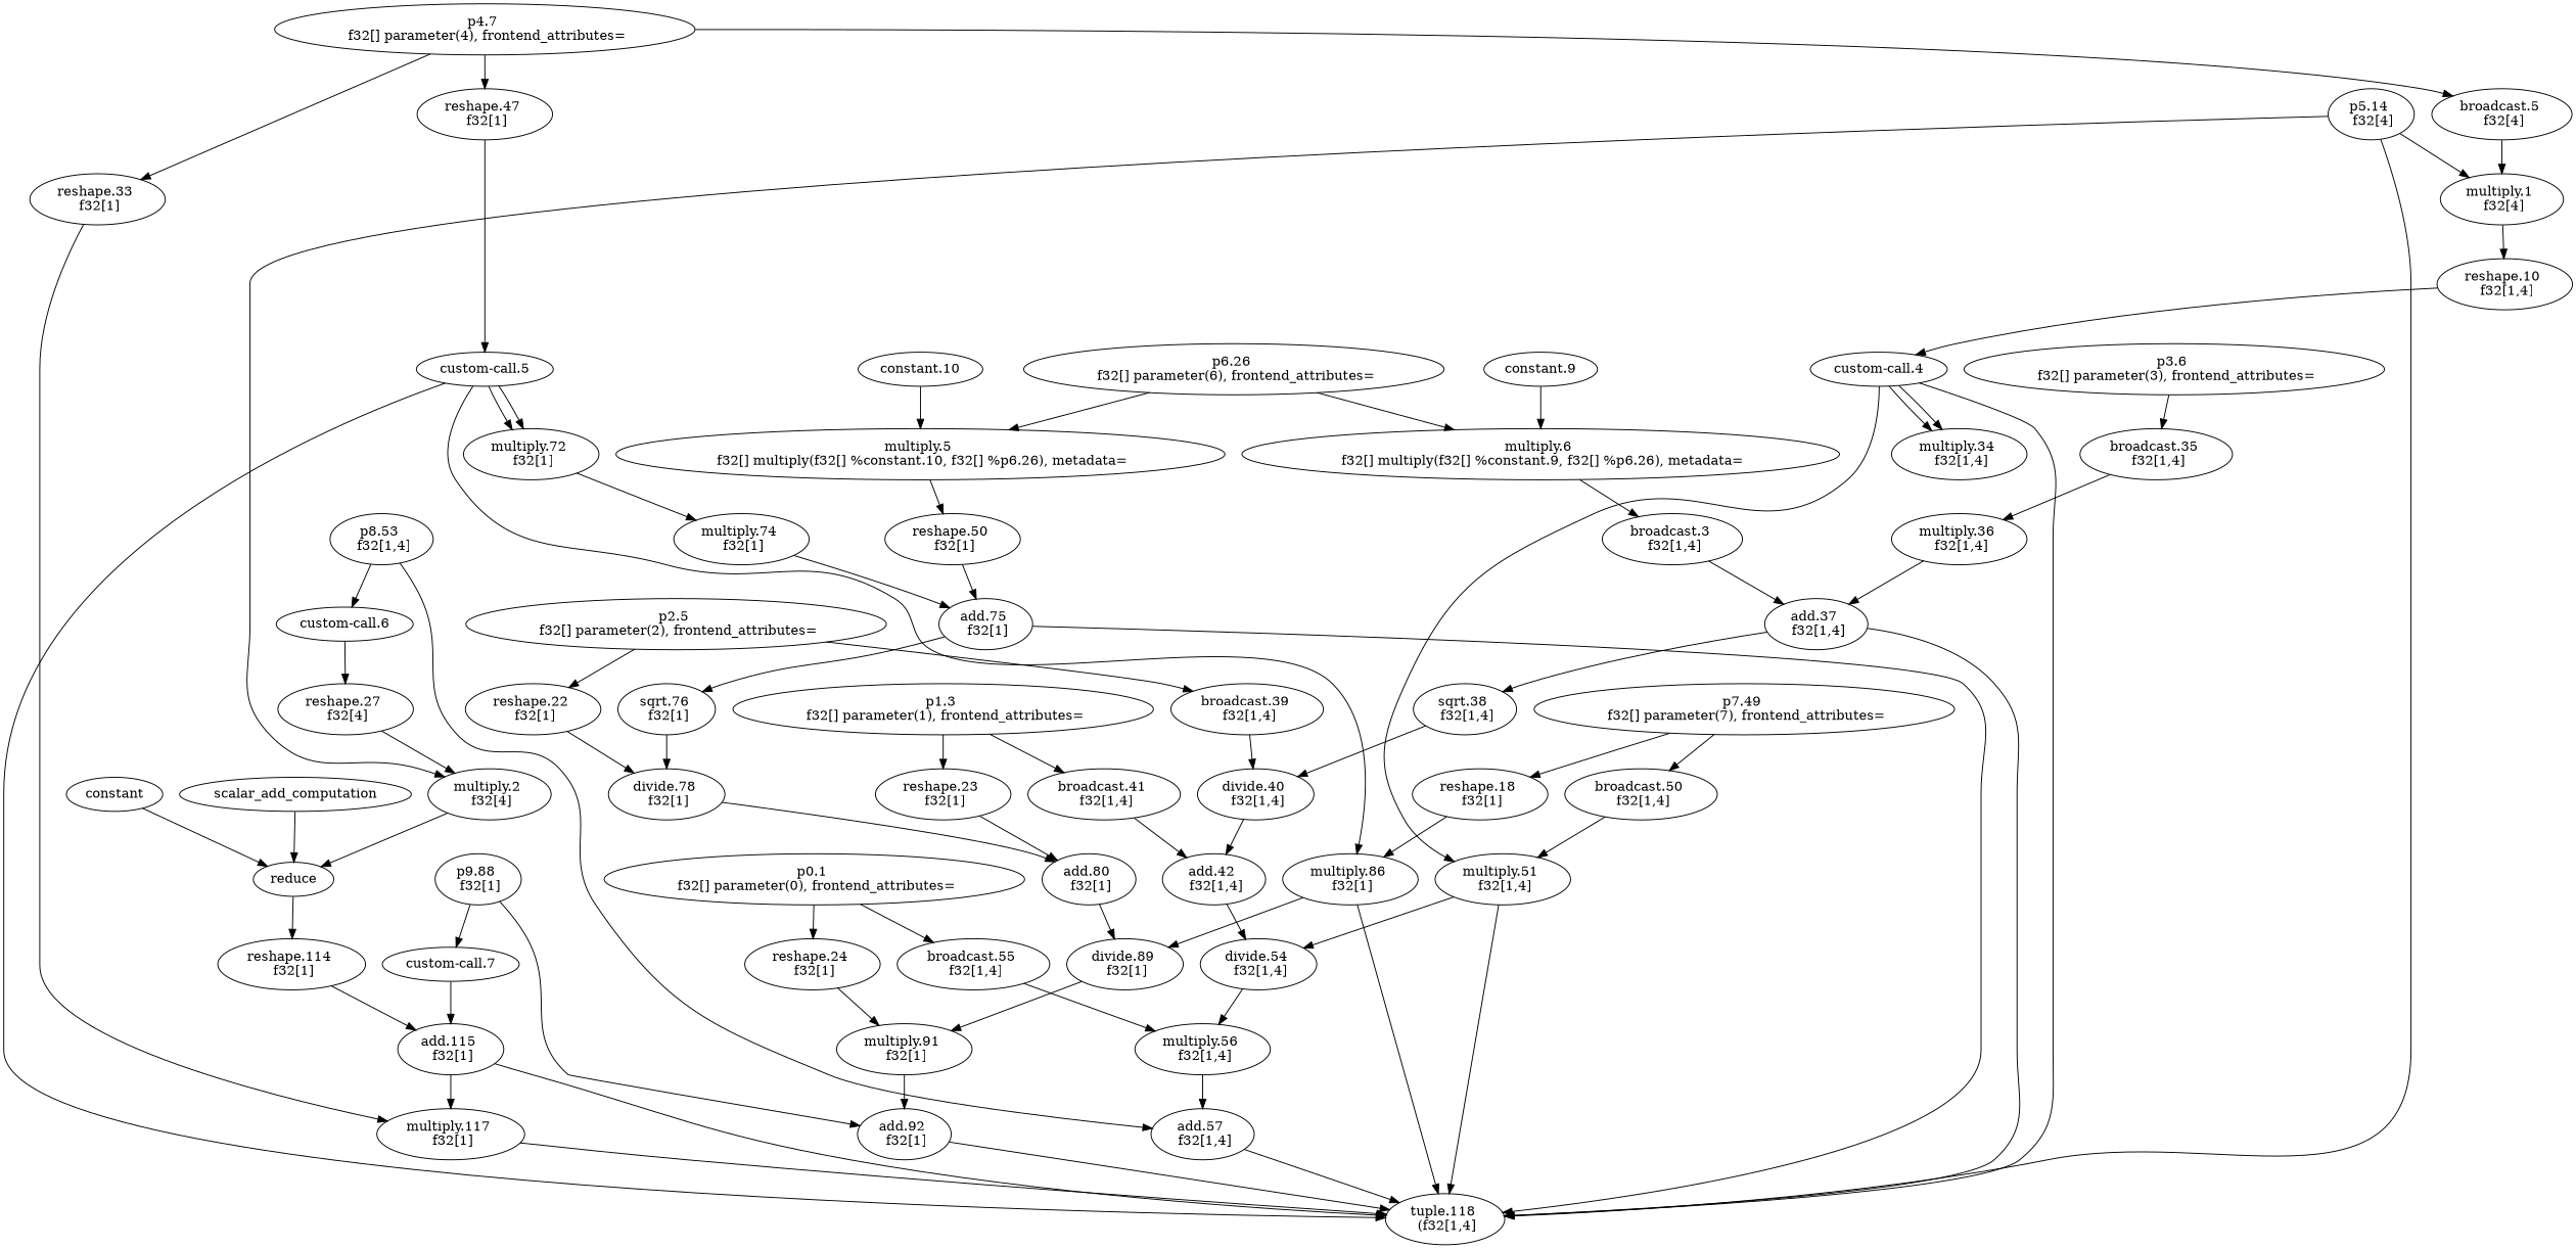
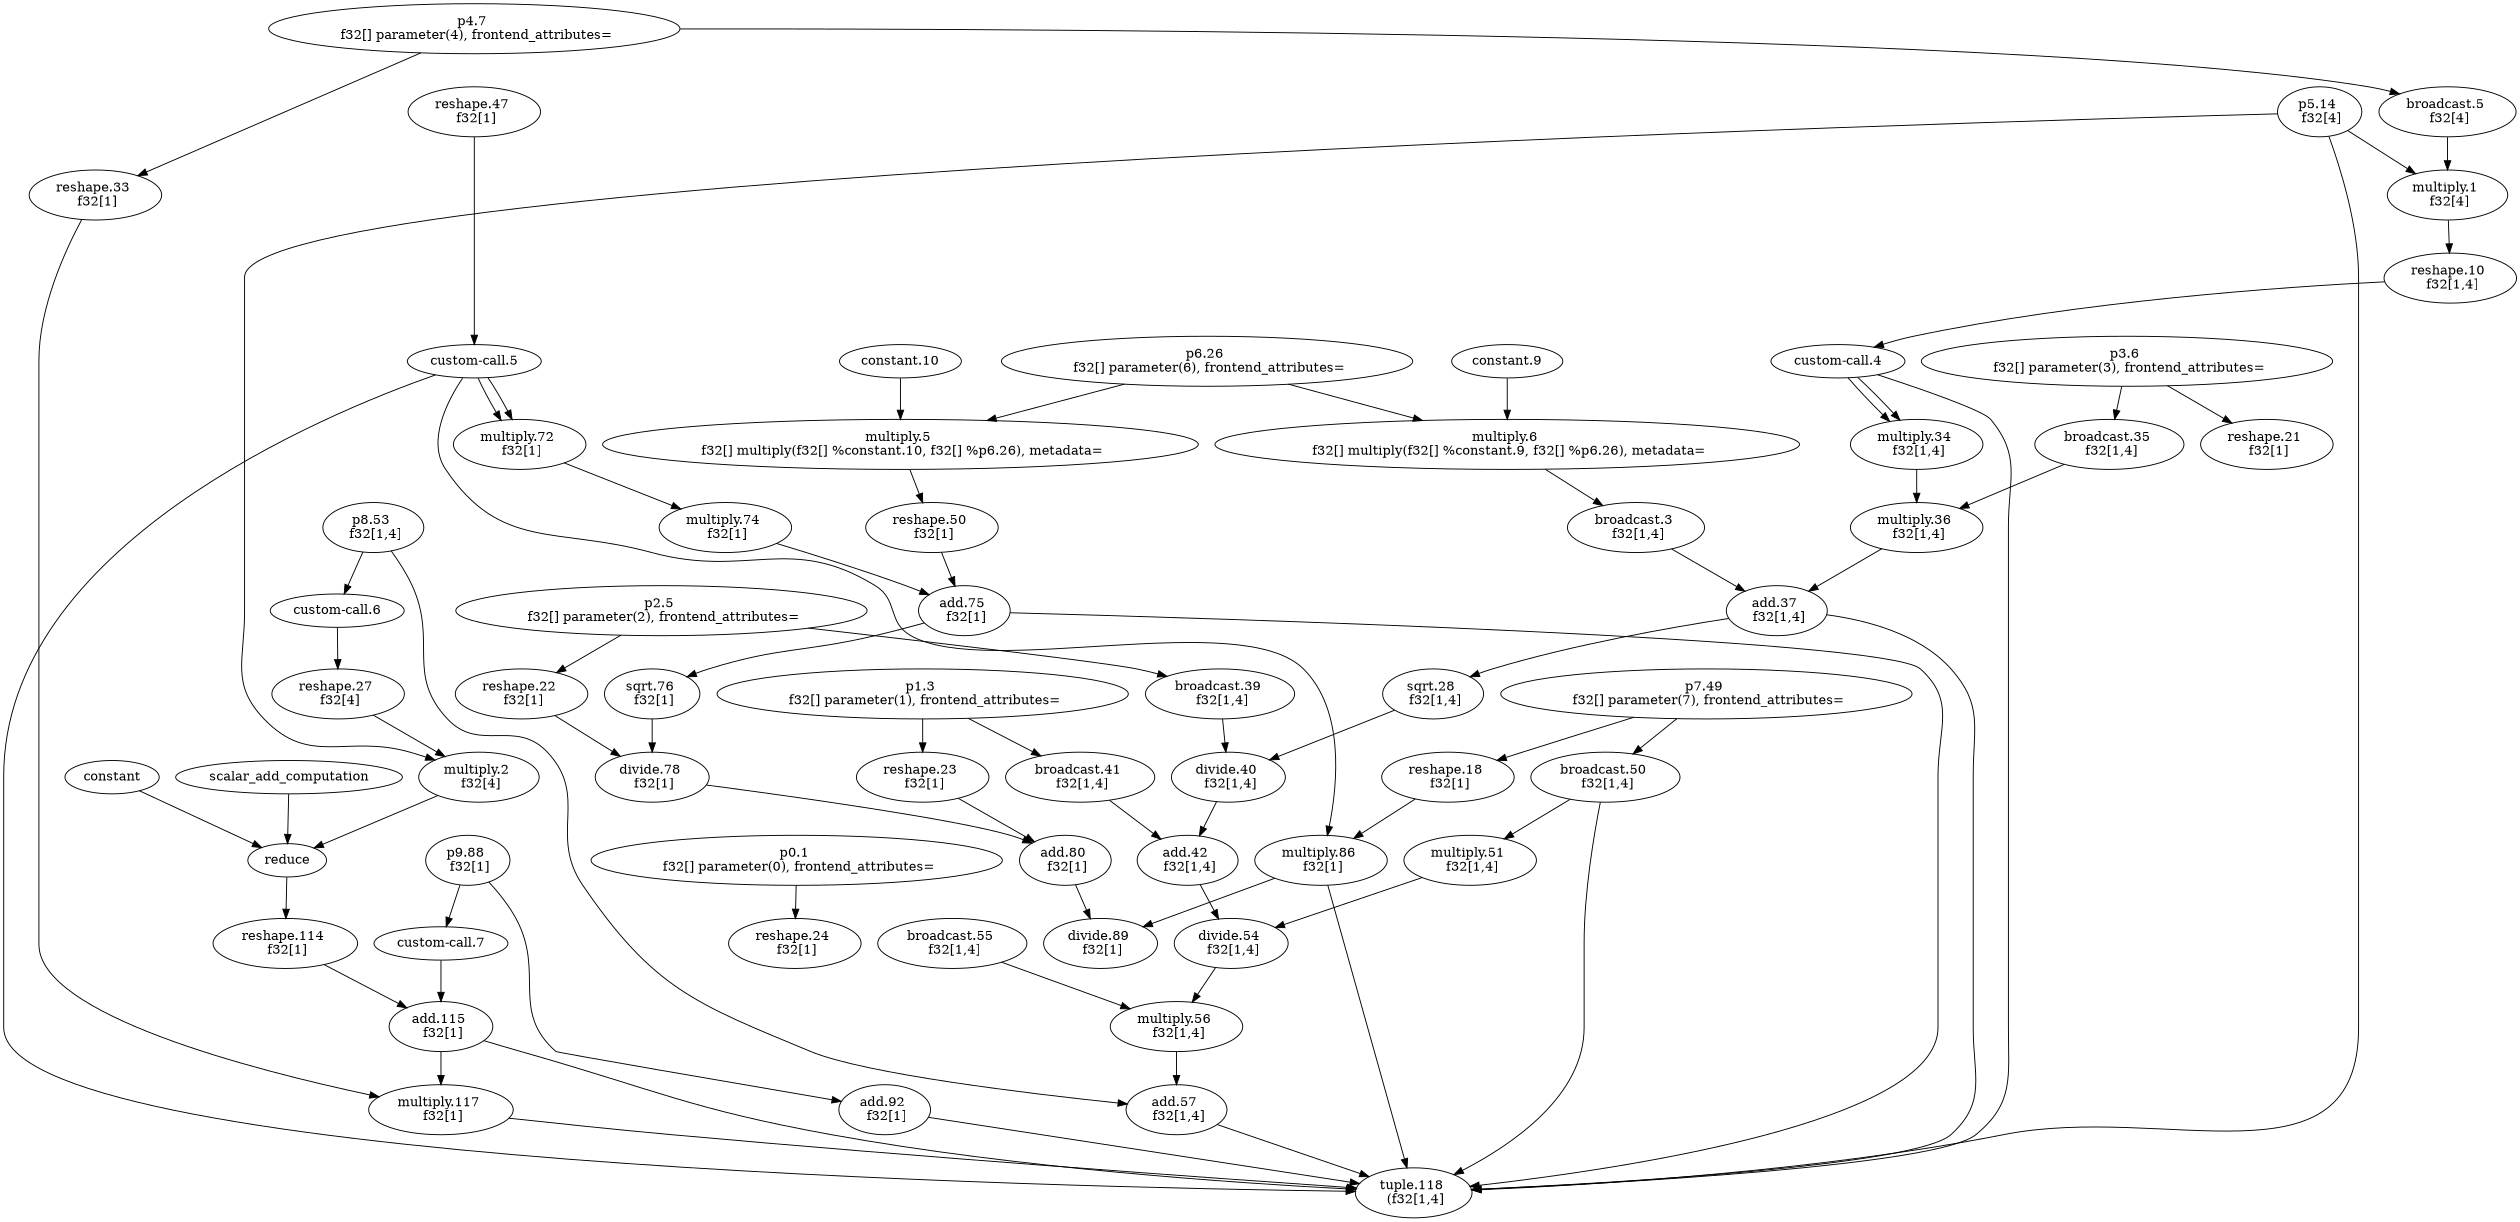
  digraph {
    n1 [label="p8.53 \n f32[1,4]"]
    n2 [label="add.57 \n f32[1,4]"]
    "custom-call.6"
    n4 [label="tuple.118 \n (f32[1,4]"]
    n5 [label="reshape.27 \n f32[4]"]
    n6 [label="p7.49 \n f32[] parameter(7), frontend_attributes="]
    n7 [label="broadcast.50 \n f32[1,4]"]
    n8 [label="reshape.18 \n f32[1]"]
    n9 [label="multiply.51 \n f32[1,4]"]
    n10 [label="multiply.86 \n f32[1]"]
    n11 [label="divide.54 \n f32[1,4]"]
    n12 [label="p5.14 \n f32[4]"]
    n13 [label="multiply.1 \n f32[4]"]
    n14 [label="multiply.2 \n f32[4]"]
    n15 [label="reshape.10 \n f32[1,4]"]
    reduce
    n17 [label="p4.7 \n f32[] parameter(4), frontend_attributes="]
    n18 [label="broadcast.5 \n f32[4]"]
    n19 [label="reshape.47 \n f32[1]"]
    n20 [label="reshape.33 \n f32[1]"]
    "custom-call.5"
    n22 [label="multiply.117 \n f32[1]"]
    "custom-call.4"
    n24 [label="multiply.34 \n f32[1,4]"]
    n25 [label="multiply.56 \n f32[1,4]"]
    n26 [label="p6.26 \n f32[] parameter(6), frontend_attributes="]
    n27 [label="multiply.6 \n f32[] multiply(f32[] %constant.9, f32[] %p6.26), metadata="]
    n28 [label="multiply.5 \n f32[] multiply(f32[] %constant.10, f32[] %p6.26), metadata="]
    n29 [label="broadcast.3 \n f32[1,4]"]
    n30 [label="reshape.50 \n f32[1]"]
    n31 [label="add.37 \n f32[1,4]"]
-   n32 [label="sqrt.38 \n f32[1,4]"]
+   n32 [label="sqrt.28 \n f32[1,4]"]
    n33 [label="multiply.36 \n f32[1,4]"]
    n34 [label="p3.6 \n f32[] parameter(3), frontend_attributes="]
    n35 [label="broadcast.35 \n f32[1,4]"]
+   n36 [label="reshape.21 \n f32[1]"]
    n37 [label="divide.40 \n f32[1,4]"]
    n38 [label="add.42 \n f32[1,4]"]
    n39 [label="p2.5 \n f32[] parameter(2), frontend_attributes="]
    n40 [label="broadcast.39 \n f32[1,4]"]
    n41 [label="reshape.22 \n f32[1]"]
    n42 [label="divide.78 \n f32[1]"]
    n43 [label="p1.3 \n f32[] parameter(1), frontend_attributes="]
    n44 [label="broadcast.41 \n f32[1,4]"]
    n45 [label="reshape.23 \n f32[1]"]
    n46 [label="add.80 \n f32[1]"]
    n47 [label="p0.1 \n f32[] parameter(0), frontend_attributes="]
    n48 [label="broadcast.55 \n f32[1,4]"]
    n49 [label="reshape.24 \n f32[1]"]
-   n50 [label="multiply.91 \n f32[1]"]
    n51 [label="p9.88 \n f32[1]"]
    n52 [label="add.92 \n f32[1]"]
    "custom-call.7"
    n54 [label="add.115 \n f32[1]"]
    n55 [label="divide.89 \n f32[1]"]
    n56 [label="multiply.72 \n f32[1]"]
    n57 [label="add.75 \n f32[1]"]
    n58 [label="sqrt.76 \n f32[1]"]
    n59 [label="multiply.74 \n f32[1]"]
    n60 [label="reshape.114 \n f32[1]"]
    "constant.9"
    "constant.10"
    constant
    scalar_add_computation
    n1 -> n2
    n1 -> "custom-call.6"
    n2 -> n4
    "custom-call.6" -> n5
    n5 -> n14
    n6 -> n7
    n6 -> n8
    n7 -> n9
    n8 -> n10
-   n9 -> n4
+   n7 -> n4
    n9 -> n11
    n10 -> n4
    n10 -> n55
    n11 -> n25
    n12 -> n4
    n12 -> n13
    n12 -> n14
    n13 -> n15
    n14 -> reduce
    n15 -> "custom-call.4"
    reduce -> n60
    n17 -> n18
-   n17 -> n19
    n17 -> n20
    n18 -> n13
    n19 -> "custom-call.5"
    n20 -> n22
    "custom-call.5" -> n4
    "custom-call.5" -> n10
    "custom-call.5" -> n56
    "custom-call.5" -> n56
    n22 -> n4
    "custom-call.4" -> n4
-   "custom-call.4" -> n9
    "custom-call.4" -> n24
    "custom-call.4" -> n24
+   n24 -> n33
    n25 -> n2
    n26 -> n27
    n26 -> n28
    n27 -> n29
    n28 -> n30
    n29 -> n31
    n30 -> n57
    n31 -> n4
    n31 -> n32
    n32 -> n37
    n33 -> n31
    n34 -> n35
+   n34 -> n36
    n35 -> n33
    n37 -> n38
    n38 -> n11
    n39 -> n40
    n39 -> n41
    n40 -> n37
    n41 -> n42
    n42 -> n46
    n43 -> n44
    n43 -> n45
    n44 -> n38
    n45 -> n46
    n46 -> n55
-   n47 -> n48
    n47 -> n49
    n48 -> n25
-   n49 -> n50
-   n50 -> n52
    n51 -> n52
    n51 -> "custom-call.7"
    n52 -> n4
    "custom-call.7" -> n54
    n54 -> n4
    n54 -> n22
-   n55 -> n50
    n56 -> n59
    n57 -> n4
    n57 -> n58
    n58 -> n42
    n59 -> n57
    n60 -> n54
    "constant.9" -> n27
    "constant.10" -> n28
    constant -> reduce
    scalar_add_computation -> reduce
  }
